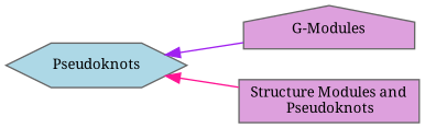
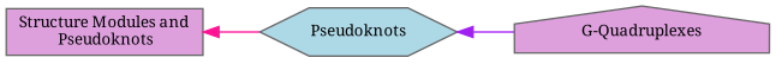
  digraph {
    fontname="Noto Serif"
    rankdir=LR
    node [color=grey40 fillcolor=plum fontname="Noto Serif" fontsize=10 style=filled]
    edge [dir=back fontname="Noto Serif" fontsize=10 labelfontname=Helvetica labelfontsize=10 shape=plaintext style=solid]
-   n1 [height=0.2 label="G-Modules" shape=house width=0.4]
+   n1 [height=0.2 label="G-Quadruplexes" shape=house width=0.4]
    n2 [color=gray40 fontcolor=black height=0.2 label="Structure Modules and\l Pseudoknots" shape=box width=0.4]
    n3 [fillcolor=lightblue height=0.2 label=Pseudoknots shape=hexagon width=0.4]
-   n3 -> n2 [color=deeppink]
+   n2 -> n3 [color=deeppink]
    n3 -> n1 [color=purple]
  }
